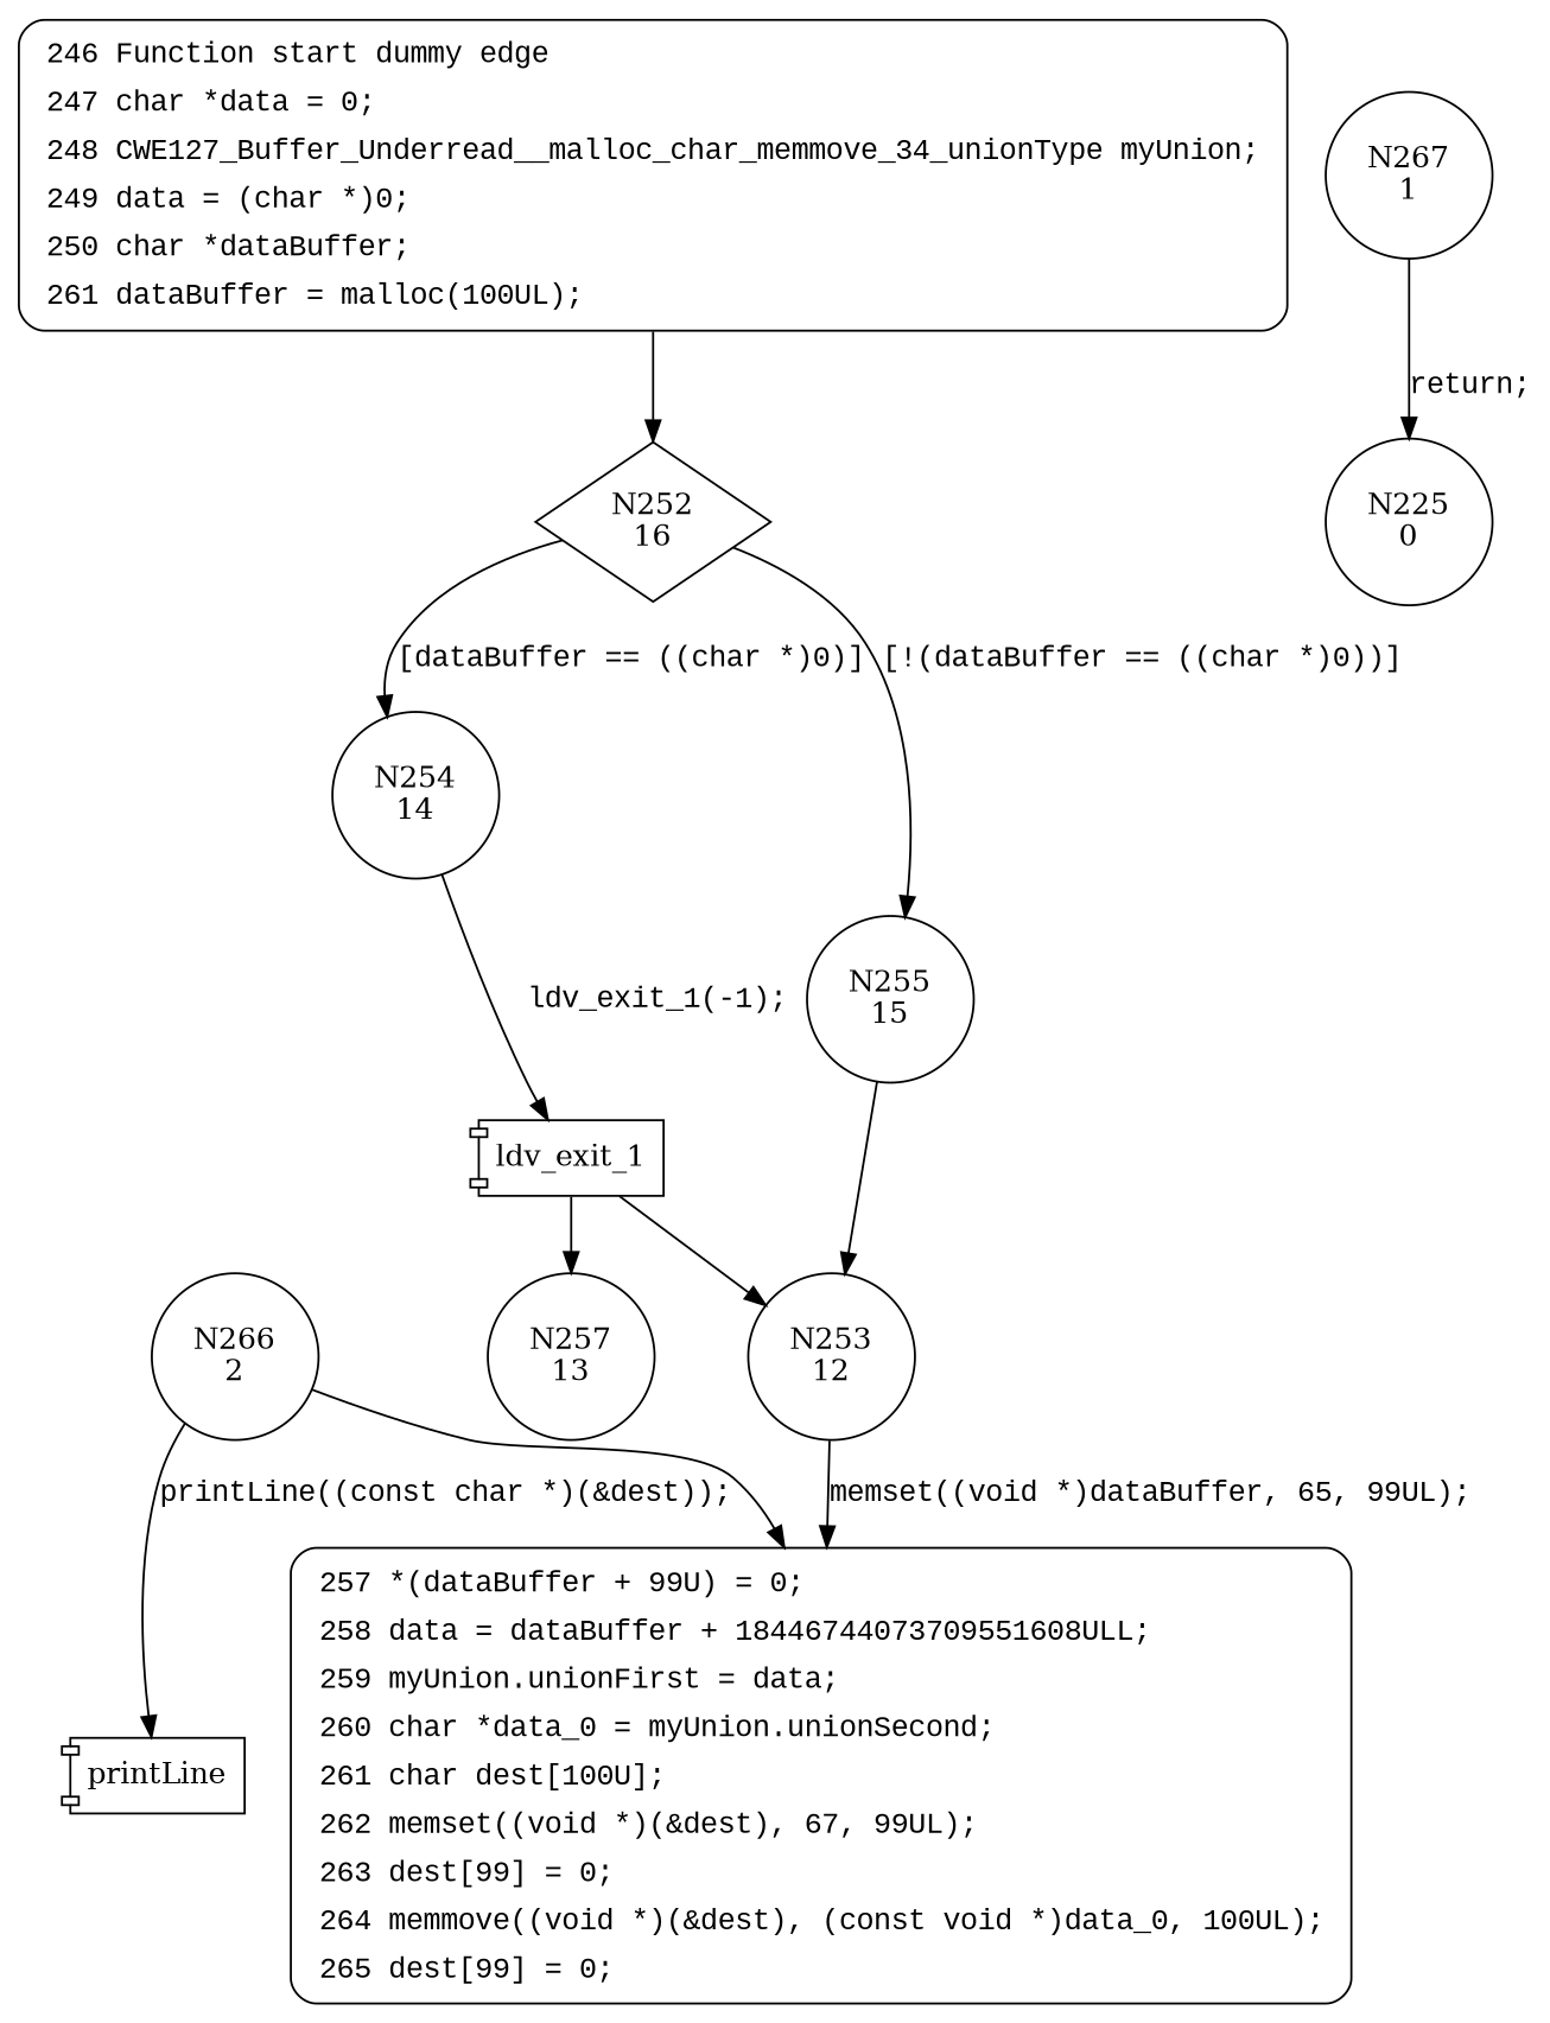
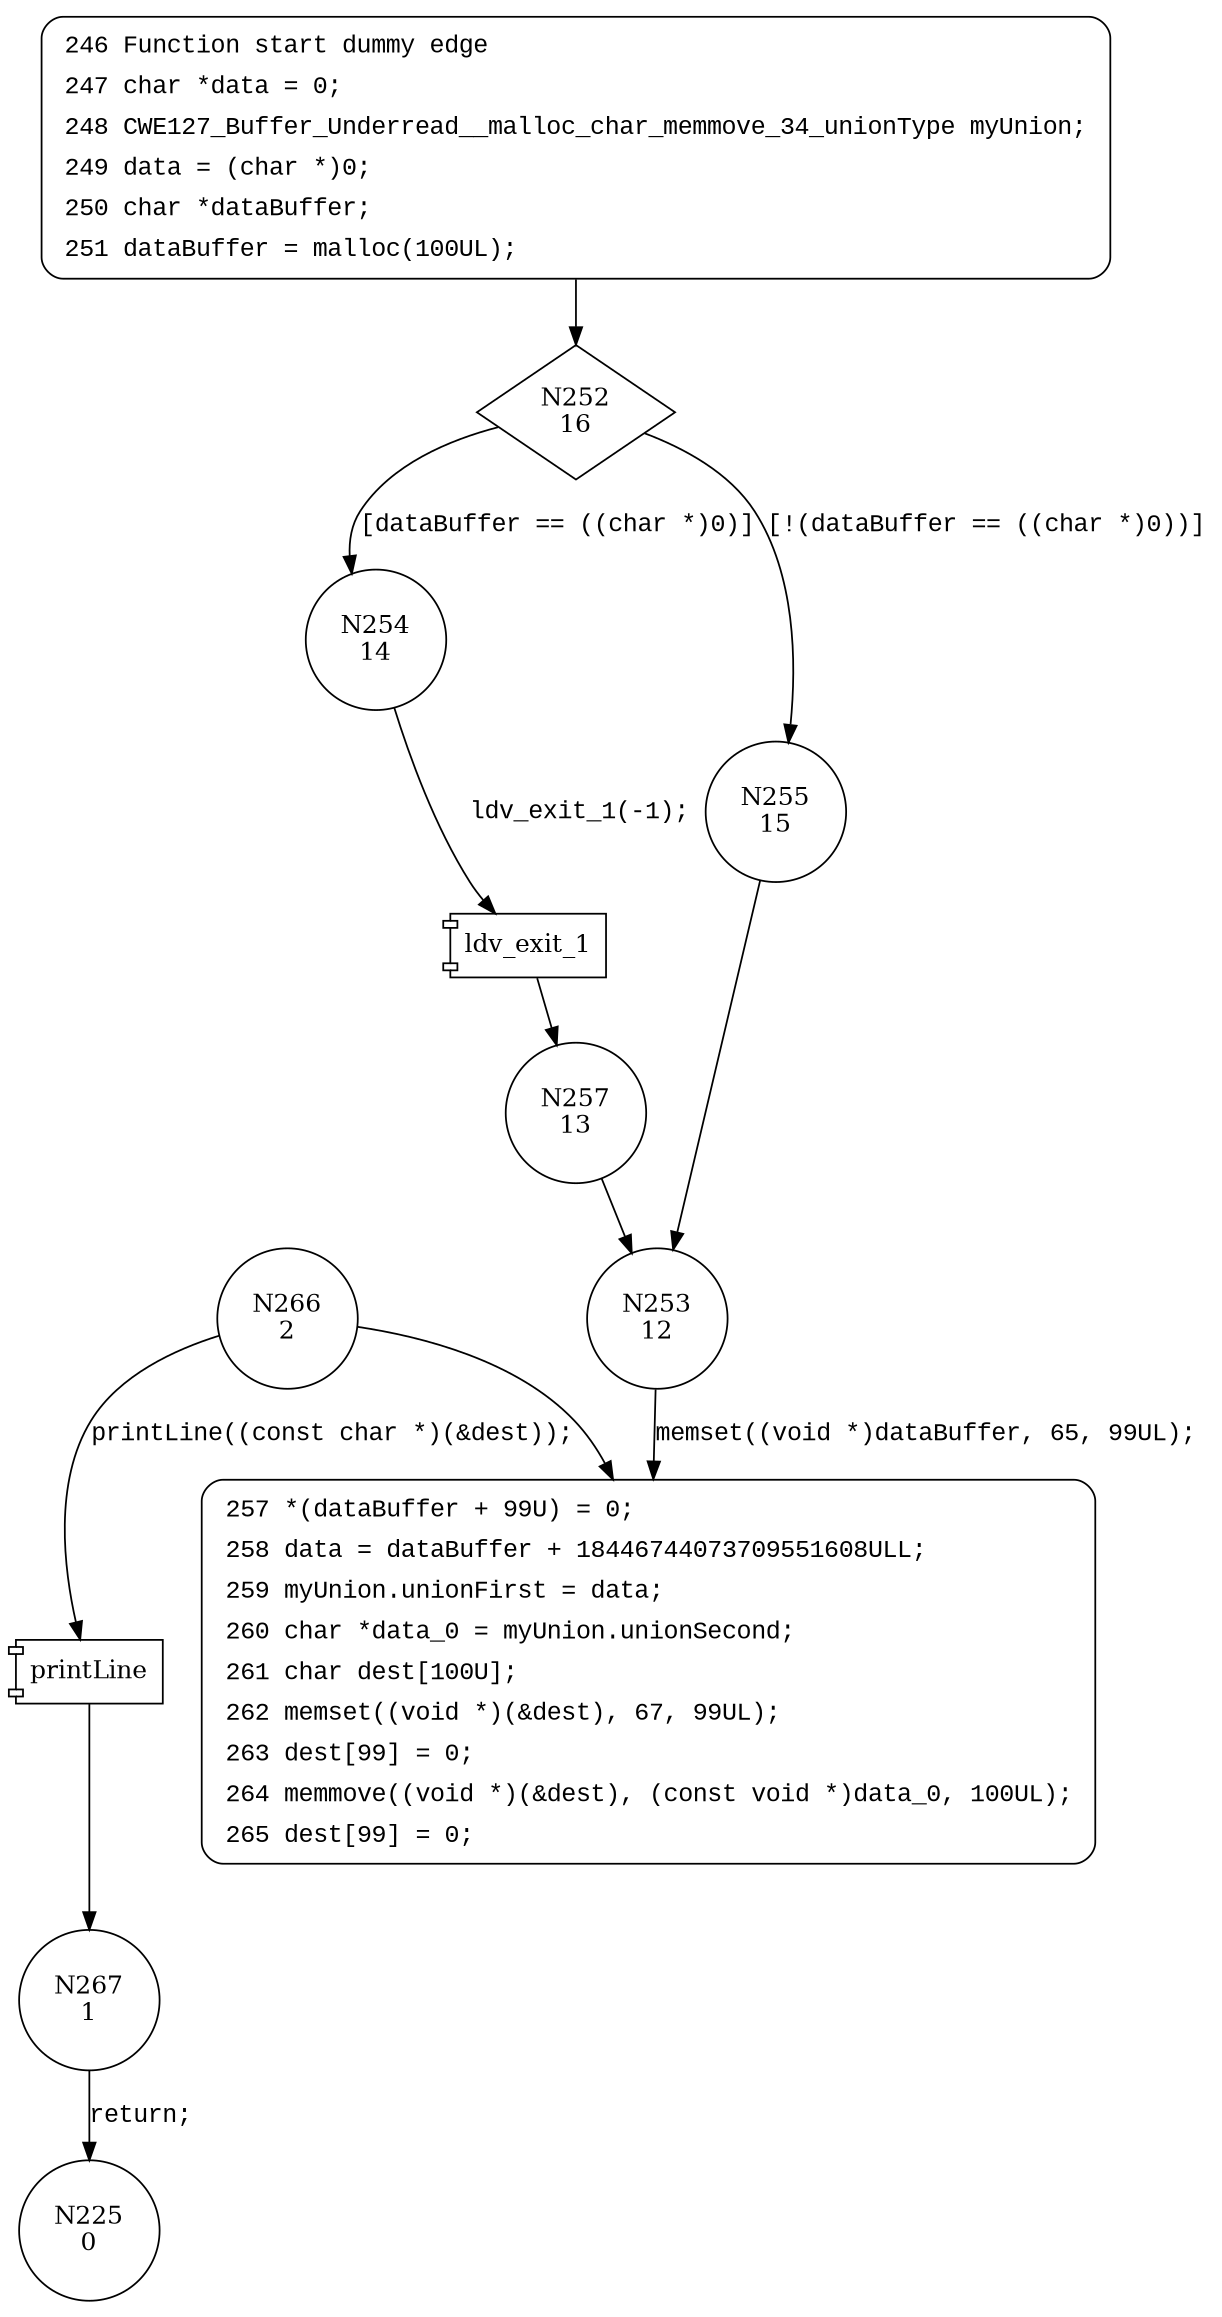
  digraph {
    node [shape=circle]
    edge [fontname="Courier New"]
    n1 [label="N252\n16" shape=diamond]
    n2 [label="N254\n14"]
    n3 [label="N255\n15"]
    n4 [label=ldv_exit_1 shape=component]
    n5 [label="N253\n12"]
    n6 [label="N257\n13"]
    n7 [fillcolor=white fontname="Courier New" label=<<table border="0" cellborder="0" cellpadding="3" bgcolor="white"><tr><td align="right">257</td><td align="left">*(dataBuffer + 99U) = 0;</td></tr><tr><td align="right">258</td><td align="left">data = dataBuffer + 18446744073709551608ULL;</td></tr><tr><td align="right">259</td><td align="left">myUnion.unionFirst = data;</td></tr><tr><td align="right">260</td><td align="left">char *data_0 = myUnion.unionSecond;</td></tr><tr><td align="right">261</td><td align="left">char dest[100U];</td></tr><tr><td align="right">262</td><td align="left">memset((void *)(&amp;dest), 67, 99UL);</td></tr><tr><td align="right">263</td><td align="left">dest[99] = 0;</td></tr><tr><td align="right">264</td><td align="left">memmove((void *)(&amp;dest), (const void *)data_0, 100UL);</td></tr><tr><td align="right">265</td><td align="left">dest[99] = 0;</td></tr></table>> penwidth=1 shape=Mrecord style="filled,bold"]
    n8 [label="N266\n2"]
    n9 [label=printLine shape=component]
    n10 [label="N267\n1"]
    n11 [label="N225\n0"]
-   n12 [fillcolor=white fontname="Courier New" label=<<table border="0" cellborder="0" cellpadding="3" bgcolor="white"><tr><td align="right">246</td><td align="left">Function start dummy edge</td></tr><tr><td align="right">247</td><td align="left">char *data = 0;</td></tr><tr><td align="right">248</td><td align="left">CWE127_Buffer_Underread__malloc_char_memmove_34_unionType myUnion;</td></tr><tr><td align="right">249</td><td align="left">data = (char *)0;</td></tr><tr><td align="right">250</td><td align="left">char *dataBuffer;</td></tr><tr><td align="right">261</td><td align="left">dataBuffer = malloc(100UL);</td></tr></table>> penwidth=1 shape=Mrecord style="filled,bold"]
+   n12 [fillcolor=white fontname="Courier New" label=<<table border="0" cellborder="0" cellpadding="3" bgcolor="white"><tr><td align="right">246</td><td align="left">Function start dummy edge</td></tr><tr><td align="right">247</td><td align="left">char *data = 0;</td></tr><tr><td align="right">248</td><td align="left">CWE127_Buffer_Underread__malloc_char_memmove_34_unionType myUnion;</td></tr><tr><td align="right">249</td><td align="left">data = (char *)0;</td></tr><tr><td align="right">250</td><td align="left">char *dataBuffer;</td></tr><tr><td align="right">251</td><td align="left">dataBuffer = malloc(100UL);</td></tr></table>> penwidth=1 shape=Mrecord style="filled,bold"]
    n1 -> n2 [label="[dataBuffer == ((char *)0)]"]
    n1 -> n3 [label="[!(dataBuffer == ((char *)0))]"]
    n2 -> n4 [label="ldv_exit_1(-1);"]
    n3 -> n5
    n4 -> n6
    n5 -> n7 [label="memset((void *)dataBuffer, 65, 99UL);"]
-   n4 -> n5
+   n6 -> n5
    n8 -> n7 [fontname=""]
    n8 -> n9 [label="printLine((const char *)(&dest));"]
+   n9 -> n10
    n10 -> n11 [label="return;"]
    n12 -> n1 [fontname=""]
  }
